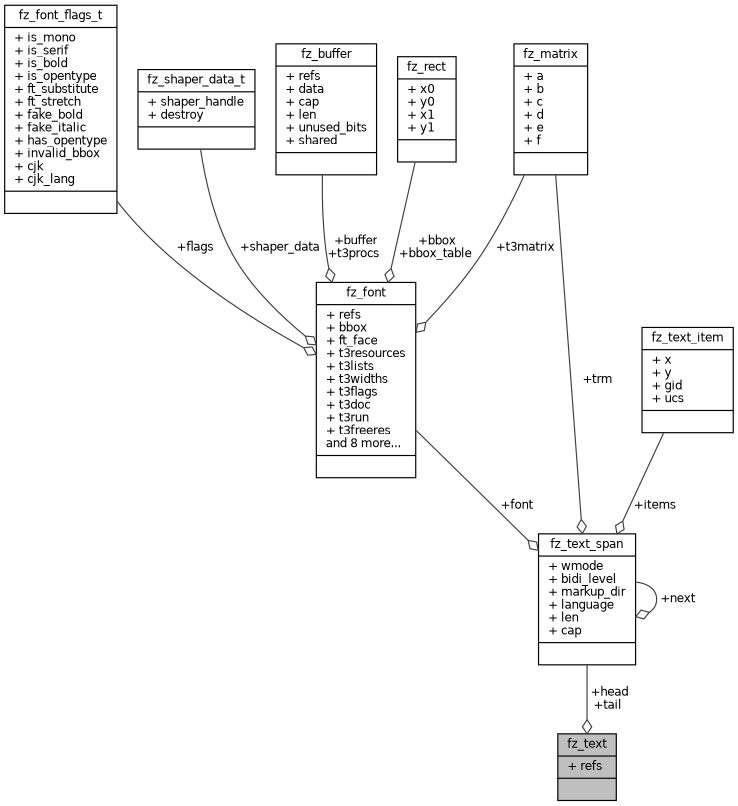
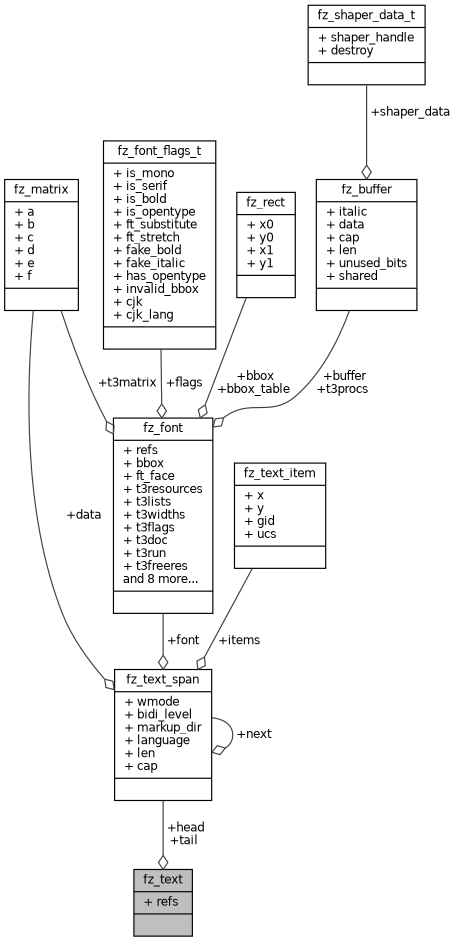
  digraph {
    node [color=black fillcolor=white fontname=Helvetica fontsize=10 shape=record style=filled]
    edge [arrowhead=odiamond color=grey25 fontname=Helvetica fontsize=10 labelfontname=Helvetica labelfontsize=10 style=solid]
    n1 [fillcolor=grey75 fontcolor=black height=0.2 label="{fz_text\n|+ refs\l|}" width=0.4]
    n2 [height=0.2 label="{fz_text_span\n|+ wmode\l+ bidi_level\l+ markup_dir\l+ language\l+ len\l+ cap\l|}" width=0.4]
    n3 [height=0.2 label="{fz_font\n|+ refs\l+ bbox\l+ ft_face\l+ t3resources\l+ t3lists\l+ t3widths\l+ t3flags\l+ t3doc\l+ t3run\l+ t3freeres\land 8 more...\l|}" width=0.4]
-   n4 [height=0.2 label="{fz_buffer\n|+ refs\l+ data\l+ cap\l+ len\l+ unused_bits\l+ shared\l|}" width=0.4]
+   n4 [height=0.2 label="{fz_buffer\n|+ italic\l+ data\l+ cap\l+ len\l+ unused_bits\l+ shared\l|}" width=0.4]
    n5 [height=0.2 label="{fz_font_flags_t\n|+ is_mono\l+ is_serif\l+ is_bold\l+ is_opentype\l+ ft_substitute\l+ ft_stretch\l+ fake_bold\l+ fake_italic\l+ has_opentype\l+ invalid_bbox\l+ cjk\l+ cjk_lang\l|}" width=0.4]
    n6 [height=0.2 label="{fz_shaper_data_t\n|+ shaper_handle\l+ destroy\l|}" width=0.4]
    n7 [height=0.2 label="{fz_matrix\n|+ a\l+ b\l+ c\l+ d\l+ e\l+ f\l|}" width=0.4]
    n8 [height=0.2 label="{fz_rect\n|+ x0\l+ y0\l+ x1\l+ y1\l|}" width=0.4]
    n9 [height=0.2 label="{fz_text_item\n|+ x\l+ y\l+ gid\l+ ucs\l|}" width=0.4]
    n2 -> n1 [label=" +head\n+tail"]
    n2 -> n2 [label=" +next"]
    n3 -> n2 [label=" +font"]
    n4 -> n3 [label=" +buffer\n+t3procs"]
    n5 -> n3 [label=" +flags"]
-   n6 -> n3 [label=" +shaper_data"]
-   n7 -> n2 [label=" +trm"]
+   n6 -> n4 [label=" +shaper_data"]
+   n7 -> n2 [label=" +data"]
    n7 -> n3 [label=" +t3matrix"]
    n8 -> n3 [label=" +bbox\n+bbox_table"]
    n9 -> n2 [label=" +items"]
  }
